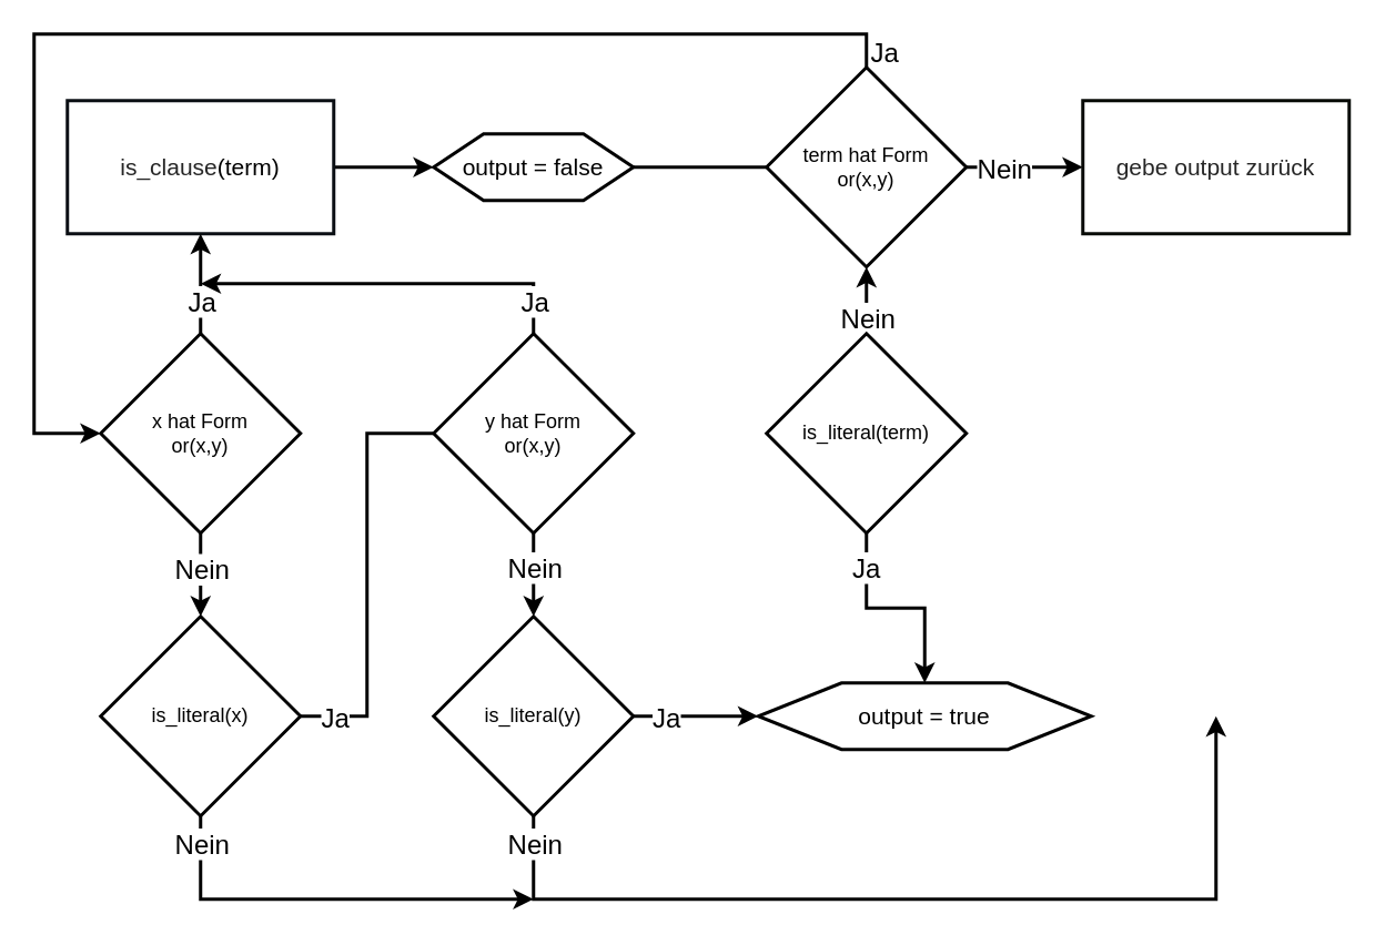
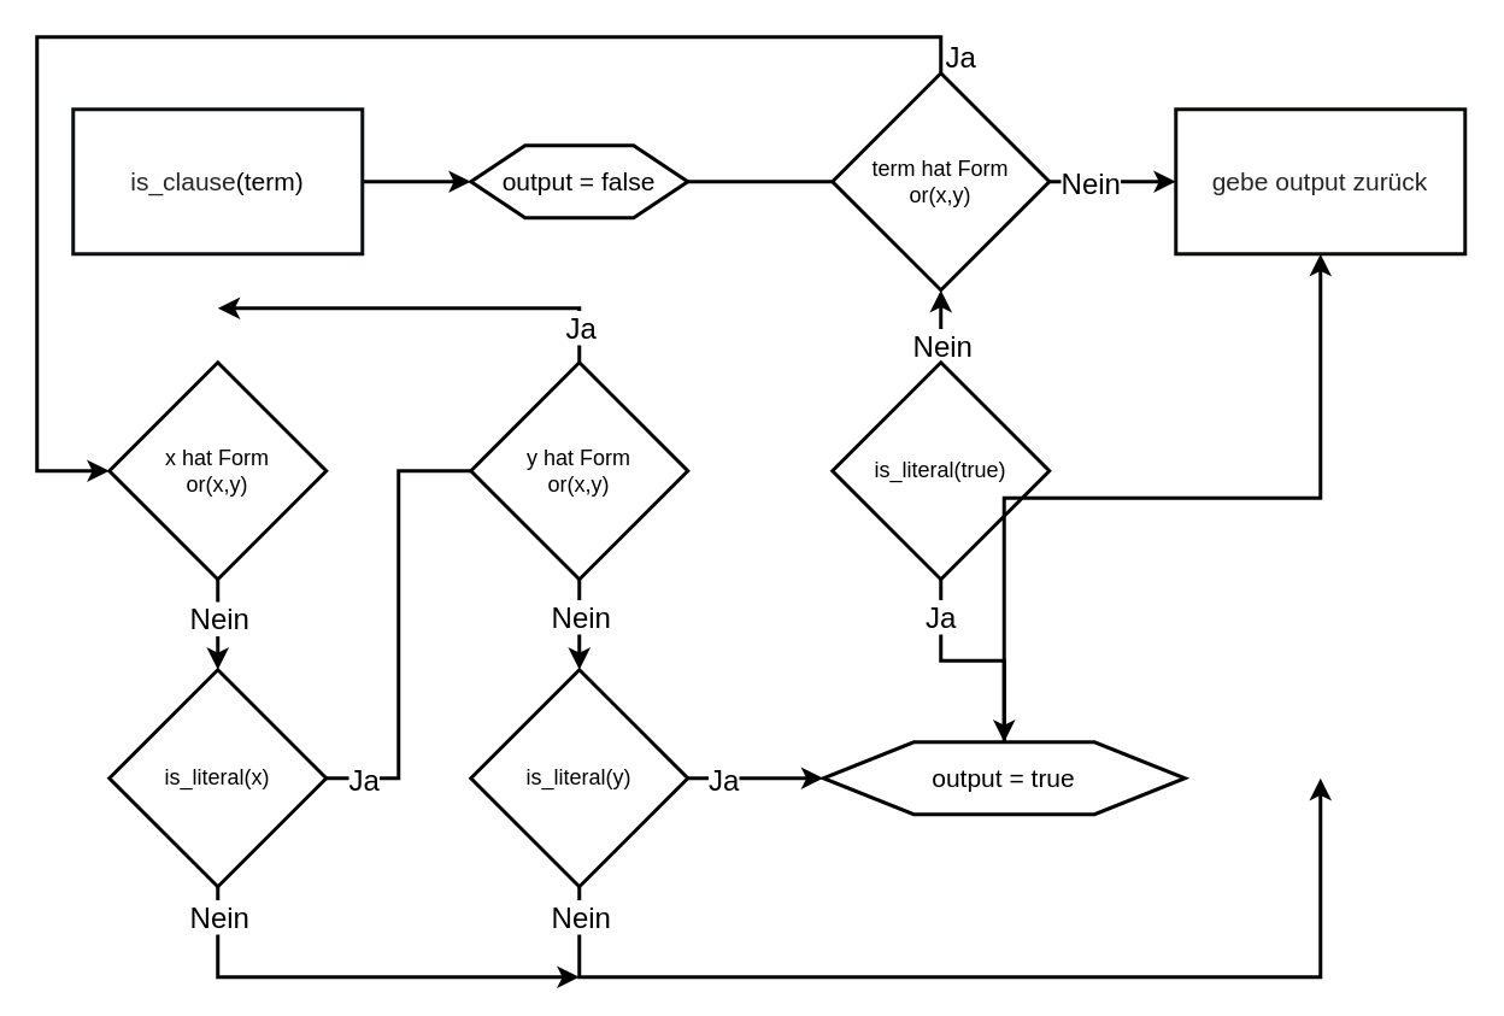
  <mxCell id="0" />
  <mxCell id="1" parent="0" />
  <mxCell id="2" style="edgeStyle=orthogonalEdgeStyle;rounded=0;orthogonalLoop=1;jettySize=auto;html=1;strokeWidth=2;entryX=0;entryY=0.5;entryDx=0;entryDy=0;" parent="1" source="3" target="6" edge="1"><mxGeometry relative="1" as="geometry"><mxPoint x="240" y="88" as="targetPoint" /></mxGeometry></mxCell>
  <mxCell id="3" value="&lt;font&gt;&lt;font color=&quot;#262626&quot;&gt;&lt;span style=&quot;font-size: 14px&quot;&gt;is_clause&lt;/span&gt;&lt;/font&gt;&lt;span style=&quot;font-size: 14px&quot;&gt;(term)&lt;/span&gt;&lt;/font&gt;" style="rounded=0;whiteSpace=wrap;html=1;strokeWidth=2;fillColor=none;strokeColor=#0B0F14;" parent="1" vertex="1"><mxGeometry x="40" y="60" width="160" height="80" as="geometry" /></mxCell>
  <mxCell id="4" value="&lt;span style=&quot;font-size: 14px&quot;&gt;&lt;font color=&quot;#262626&quot;&gt;gebe output zurück&lt;/font&gt;&lt;/span&gt;" style="rounded=0;whiteSpace=wrap;html=1;strokeWidth=2;fillColor=none;strokeColor=#070A06;" parent="1" vertex="1"><mxGeometry x="650" y="60" width="160" height="80" as="geometry" /></mxCell>
  <mxCell id="5" style="edgeStyle=orthogonalEdgeStyle;rounded=0;orthogonalLoop=1;jettySize=auto;html=1;endArrow=none;endFill=0;strokeWidth=2;" edge="1" parent="1" source="6" target="11"><mxGeometry relative="1" as="geometry" /></mxCell>
  <mxCell id="6" value="&lt;font style=&quot;font-size: 14px&quot;&gt;output = false&lt;/font&gt;" style="shape=hexagon;perimeter=hexagonPerimeter2;whiteSpace=wrap;html=1;strokeWidth=2;fillColor=none;" parent="1" vertex="1"><mxGeometry x="260" y="80" width="120" height="40" as="geometry" /></mxCell>
  <mxCell id="7" style="edgeStyle=orthogonalEdgeStyle;rounded=0;orthogonalLoop=1;jettySize=auto;html=1;entryX=0;entryY=0.5;entryDx=0;entryDy=0;startArrow=none;startFill=0;endArrow=classic;endFill=1;strokeWidth=2;" parent="1" source="11" target="4" edge="1"><mxGeometry relative="1" as="geometry" /></mxCell>
  <mxCell id="8" value="&lt;font style=&quot;font-size: 16px&quot;&gt;Nein&lt;/font&gt;" style="edgeLabel;html=1;align=center;verticalAlign=middle;resizable=0;points=[];" parent="7" vertex="1" connectable="0"><mxGeometry x="-0.371" relative="1" as="geometry"><mxPoint as="offset" /></mxGeometry></mxCell>
  <mxCell id="9" style="edgeStyle=orthogonalEdgeStyle;rounded=0;orthogonalLoop=1;jettySize=auto;html=1;entryX=0;entryY=0.5;entryDx=0;entryDy=0;startArrow=none;startFill=0;endArrow=classic;endFill=1;strokeWidth=2;" parent="1" source="11" target="16" edge="1"><mxGeometry relative="1" as="geometry"><Array as="points"><mxPoint x="520" y="20" /><mxPoint x="20" y="20" /><mxPoint x="20" y="260" /></Array></mxGeometry></mxCell>
  <mxCell id="10" value="&lt;font style=&quot;font-size: 16px&quot;&gt;Ja&lt;/font&gt;" style="edgeLabel;html=1;align=center;verticalAlign=middle;resizable=0;points=[];" parent="9" vertex="1" connectable="0"><mxGeometry x="-0.97" y="-2" relative="1" as="geometry"><mxPoint x="8" y="2" as="offset" /></mxGeometry></mxCell>
  <mxCell id="11" value="term hat Form&lt;br&gt;&lt;font style=&quot;font-size: 12px&quot;&gt;or(x,y)&lt;/font&gt;" style="rhombus;whiteSpace=wrap;html=1;fillColor=none;strokeWidth=2;" parent="1" vertex="1"><mxGeometry x="460" y="40" width="120" height="120" as="geometry" /></mxCell>
  <mxCell id="12" style="edgeStyle=orthogonalEdgeStyle;rounded=0;orthogonalLoop=1;jettySize=auto;html=1;entryX=0.5;entryY=0;entryDx=0;entryDy=0;startArrow=none;startFill=0;endArrow=classic;endFill=1;strokeWidth=2;" parent="1" source="16" target="27" edge="1"><mxGeometry relative="1" as="geometry" /></mxCell>
  <mxCell id="13" value="&lt;font style=&quot;font-size: 16px&quot;&gt;Nein&lt;/font&gt;" style="edgeLabel;html=1;align=center;verticalAlign=middle;resizable=0;points=[];" parent="12" vertex="1" connectable="0"><mxGeometry x="-0.16" y="-1" relative="1" as="geometry"><mxPoint x="1" as="offset" /></mxGeometry></mxCell>
- <mxCell id="14" style="edgeStyle=orthogonalEdgeStyle;rounded=0;orthogonalLoop=1;jettySize=auto;html=1;startArrow=none;startFill=0;endArrow=classic;endFill=1;strokeWidth=2;entryX=0.5;entryY=1;entryDx=0;entryDy=0;" parent="1" source="16" target="3" edge="1"><mxGeometry relative="1" as="geometry"><mxPoint x="120" y="170" as="targetPoint" /></mxGeometry></mxCell>
- <mxCell id="15" value="&lt;font style=&quot;font-size: 16px&quot;&gt;Ja&lt;/font&gt;" style="edgeLabel;html=1;align=center;verticalAlign=middle;resizable=0;points=[];" parent="14" vertex="1" connectable="0"><mxGeometry x="0.36" y="-1" relative="1" as="geometry"><mxPoint x="-1" y="21" as="offset" /></mxGeometry></mxCell>
  <mxCell id="16" value="x hat Form&lt;br&gt;&lt;font style=&quot;font-size: 12px&quot;&gt;or(x,y)&lt;/font&gt;" style="rhombus;whiteSpace=wrap;html=1;fillColor=none;strokeWidth=2;" parent="1" vertex="1"><mxGeometry x="60" y="200" width="120" height="120" as="geometry" /></mxCell>
  <mxCell id="17" style="edgeStyle=orthogonalEdgeStyle;rounded=0;orthogonalLoop=1;jettySize=auto;html=1;startArrow=none;startFill=0;endArrow=classic;endFill=1;strokeWidth=2;" parent="1" source="21" edge="1"><mxGeometry relative="1" as="geometry"><mxPoint x="120" y="170" as="targetPoint" /><Array as="points"><mxPoint x="320" y="170" /></Array></mxGeometry></mxCell>
  <mxCell id="18" value="&lt;font style=&quot;font-size: 16px&quot;&gt;Ja&lt;/font&gt;" style="edgeLabel;html=1;align=center;verticalAlign=middle;resizable=0;points=[];" parent="17" vertex="1" connectable="0"><mxGeometry x="-0.913" y="1" relative="1" as="geometry"><mxPoint x="1" y="-10" as="offset" /></mxGeometry></mxCell>
  <mxCell id="19" style="edgeStyle=orthogonalEdgeStyle;rounded=0;orthogonalLoop=1;jettySize=auto;html=1;entryX=0.5;entryY=0;entryDx=0;entryDy=0;startArrow=none;startFill=0;endArrow=classic;endFill=1;strokeWidth=2;" parent="1" source="21" target="30" edge="1"><mxGeometry relative="1" as="geometry" /></mxCell>
  <mxCell id="20" value="&lt;font style=&quot;font-size: 16px&quot;&gt;Nein&lt;/font&gt;" style="edgeLabel;html=1;align=center;verticalAlign=middle;resizable=0;points=[];" parent="19" vertex="1" connectable="0"><mxGeometry x="-0.68" y="-1" relative="1" as="geometry"><mxPoint x="1" y="12" as="offset" /></mxGeometry></mxCell>
  <mxCell id="21" value="y hat Form&lt;br&gt;&lt;font style=&quot;font-size: 12px&quot;&gt;or(x,y)&lt;/font&gt;" style="rhombus;whiteSpace=wrap;html=1;fillColor=none;strokeWidth=2;" parent="1" vertex="1"><mxGeometry x="260" y="200" width="120" height="120" as="geometry" /></mxCell>
+ <mxCell id="22" style="edgeStyle=orthogonalEdgeStyle;rounded=0;orthogonalLoop=1;jettySize=auto;html=1;startArrow=none;startFill=0;endArrow=classic;endFill=1;strokeWidth=2;" parent="1" source="31" target="4" edge="1"><mxGeometry relative="1" as="geometry"><mxPoint x="730" y="430" as="targetPoint" /></mxGeometry></mxCell>
  <mxCell id="23" style="edgeStyle=orthogonalEdgeStyle;rounded=0;orthogonalLoop=1;jettySize=auto;html=1;entryX=0;entryY=0.5;entryDx=0;entryDy=0;startArrow=none;startFill=0;endArrow=none;endFill=0;strokeWidth=2;" parent="1" source="27" target="21" edge="1"><mxGeometry relative="1" as="geometry" /></mxCell>
  <mxCell id="24" value="&lt;font style=&quot;font-size: 16px&quot;&gt;Ja&lt;/font&gt;" style="edgeLabel;html=1;align=center;verticalAlign=middle;resizable=0;points=[];" parent="23" vertex="1" connectable="0"><mxGeometry x="-0.896" relative="1" as="geometry"><mxPoint x="7" as="offset" /></mxGeometry></mxCell>
  <mxCell id="25" style="edgeStyle=orthogonalEdgeStyle;rounded=0;orthogonalLoop=1;jettySize=auto;html=1;startArrow=none;startFill=0;endArrow=classic;endFill=1;strokeWidth=2;" parent="1" source="27" edge="1"><mxGeometry relative="1" as="geometry"><mxPoint x="320" y="540" as="targetPoint" /><Array as="points"><mxPoint x="120" y="540" /><mxPoint x="320" y="540" /></Array></mxGeometry></mxCell>
  <mxCell id="26" value="&lt;font style=&quot;font-size: 16px&quot;&gt;Nein&lt;/font&gt;" style="edgeLabel;html=1;align=center;verticalAlign=middle;resizable=0;points=[];" parent="25" vertex="1" connectable="0"><mxGeometry x="-0.87" relative="1" as="geometry"><mxPoint as="offset" /></mxGeometry></mxCell>
  <mxCell id="27" value="is_literal(x)" style="rhombus;whiteSpace=wrap;html=1;fillColor=none;strokeWidth=2;" parent="1" vertex="1"><mxGeometry x="60" y="370" width="120" height="120" as="geometry" /></mxCell>
  <mxCell id="28" style="edgeStyle=orthogonalEdgeStyle;rounded=0;orthogonalLoop=1;jettySize=auto;html=1;startArrow=none;startFill=0;endArrow=classic;endFill=1;strokeWidth=2;" parent="1" source="30" edge="1"><mxGeometry relative="1" as="geometry"><mxPoint x="730" y="430" as="targetPoint" /><Array as="points"><mxPoint x="320" y="540" /><mxPoint x="730" y="540" /></Array></mxGeometry></mxCell>
  <mxCell id="29" value="&lt;font style=&quot;font-size: 16px&quot;&gt;Nein&lt;/font&gt;" style="edgeLabel;html=1;align=center;verticalAlign=middle;resizable=0;points=[];" parent="28" vertex="1" connectable="0"><mxGeometry x="-0.943" relative="1" as="geometry"><mxPoint as="offset" /></mxGeometry></mxCell>
  <mxCell id="30" value="is_literal(y)" style="rhombus;whiteSpace=wrap;html=1;fillColor=none;strokeWidth=2;" parent="1" vertex="1"><mxGeometry x="260" y="370" width="120" height="120" as="geometry" /></mxCell>
  <mxCell id="31" value="&lt;font style=&quot;font-size: 14px&quot;&gt;output = true&lt;/font&gt;" style="shape=hexagon;perimeter=hexagonPerimeter2;whiteSpace=wrap;html=1;strokeWidth=2;fillColor=none;" parent="1" vertex="1"><mxGeometry x="455" y="410" width="200" height="40" as="geometry" /></mxCell>
  <mxCell id="32" style="edgeStyle=orthogonalEdgeStyle;rounded=0;orthogonalLoop=1;jettySize=auto;html=1;entryX=0;entryY=0.5;entryDx=0;entryDy=0;startArrow=none;startFill=0;endArrow=classic;endFill=1;strokeWidth=2;" parent="1" source="30" target="31" edge="1"><mxGeometry relative="1" as="geometry"><mxPoint x="380" y="430" as="sourcePoint" /><mxPoint x="730" y="140" as="targetPoint" /></mxGeometry></mxCell>
  <mxCell id="33" value="&lt;font style=&quot;font-size: 16px&quot;&gt;Ja&lt;/font&gt;" style="edgeLabel;html=1;align=center;verticalAlign=middle;resizable=0;points=[];" parent="32" vertex="1" connectable="0"><mxGeometry x="-0.4" y="2" relative="1" as="geometry"><mxPoint x="-4" y="2" as="offset" /></mxGeometry></mxCell>
  <mxCell id="34" style="edgeStyle=orthogonalEdgeStyle;rounded=0;orthogonalLoop=1;jettySize=auto;html=1;entryX=0.5;entryY=0;entryDx=0;entryDy=0;endArrow=classic;endFill=1;strokeWidth=2;" edge="1" parent="1" source="38" target="31"><mxGeometry relative="1" as="geometry" /></mxCell>
  <mxCell id="35" value="&lt;font style=&quot;font-size: 16px&quot;&gt;Ja&lt;/font&gt;" style="edgeLabel;html=1;align=center;verticalAlign=middle;resizable=0;points=[];" vertex="1" connectable="0" parent="34"><mxGeometry x="-0.68" y="-1" relative="1" as="geometry"><mxPoint as="offset" /></mxGeometry></mxCell>
  <mxCell id="36" style="edgeStyle=orthogonalEdgeStyle;rounded=0;orthogonalLoop=1;jettySize=auto;html=1;exitX=0.5;exitY=0;exitDx=0;exitDy=0;endArrow=classic;endFill=1;strokeWidth=2;" edge="1" parent="1" source="38" target="11"><mxGeometry relative="1" as="geometry" /></mxCell>
  <mxCell id="37" value="&lt;font style=&quot;font-size: 16px&quot;&gt;Nein&lt;/font&gt;" style="edgeLabel;html=1;align=center;verticalAlign=middle;resizable=0;points=[];" vertex="1" connectable="0" parent="36"><mxGeometry x="0.32" relative="1" as="geometry"><mxPoint y="16" as="offset" /></mxGeometry></mxCell>
- <mxCell id="38" value="is_literal(term)" style="rhombus;whiteSpace=wrap;html=1;fillColor=none;strokeWidth=2;" vertex="1" parent="1"><mxGeometry x="460" y="200" width="120" height="120" as="geometry" /></mxCell>
+ <mxCell id="38" value="is_literal(true)" style="rhombus;whiteSpace=wrap;html=1;fillColor=none;strokeWidth=2;" vertex="1" parent="1"><mxGeometry x="460" y="200" width="120" height="120" as="geometry" /></mxCell>
